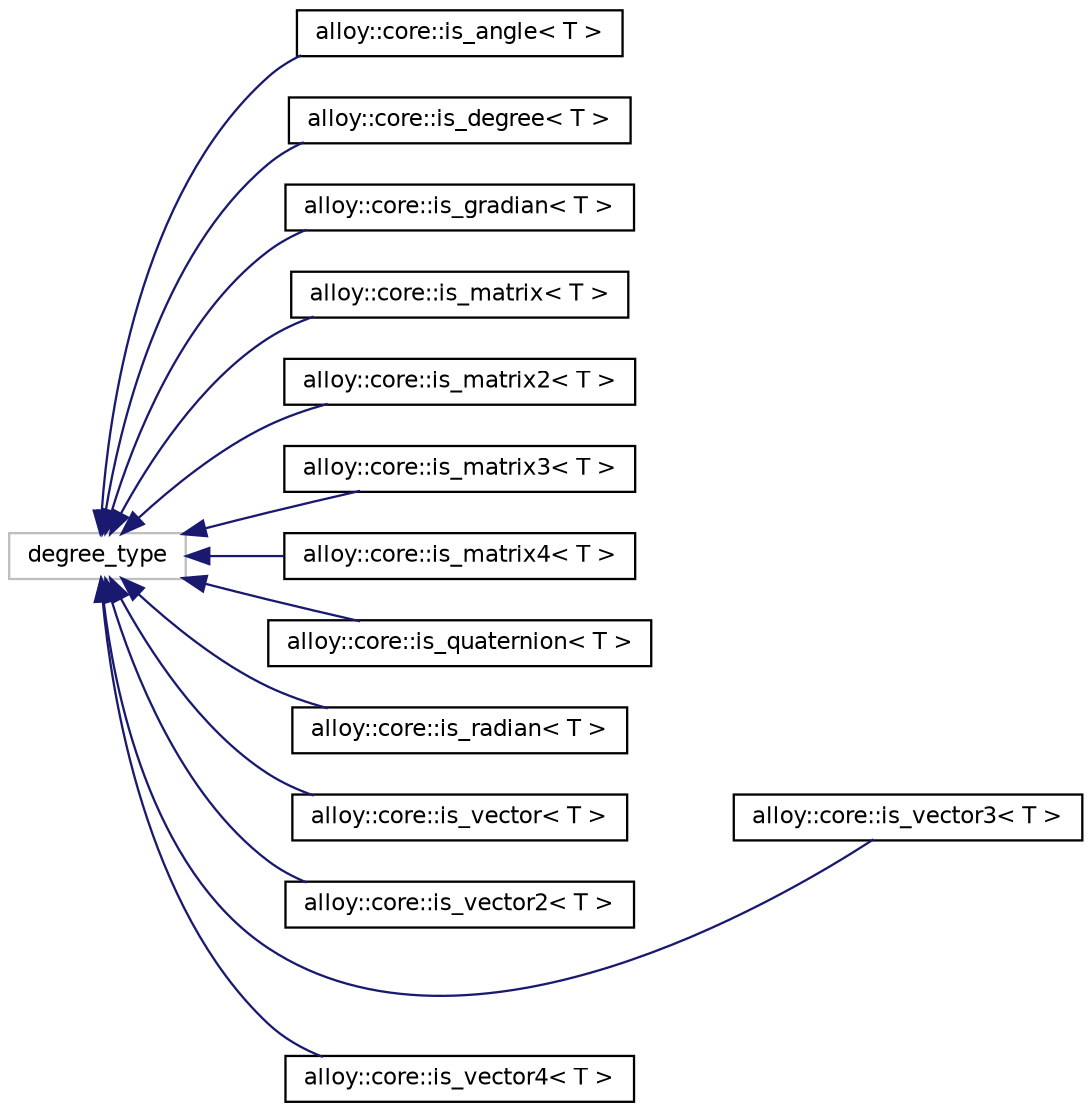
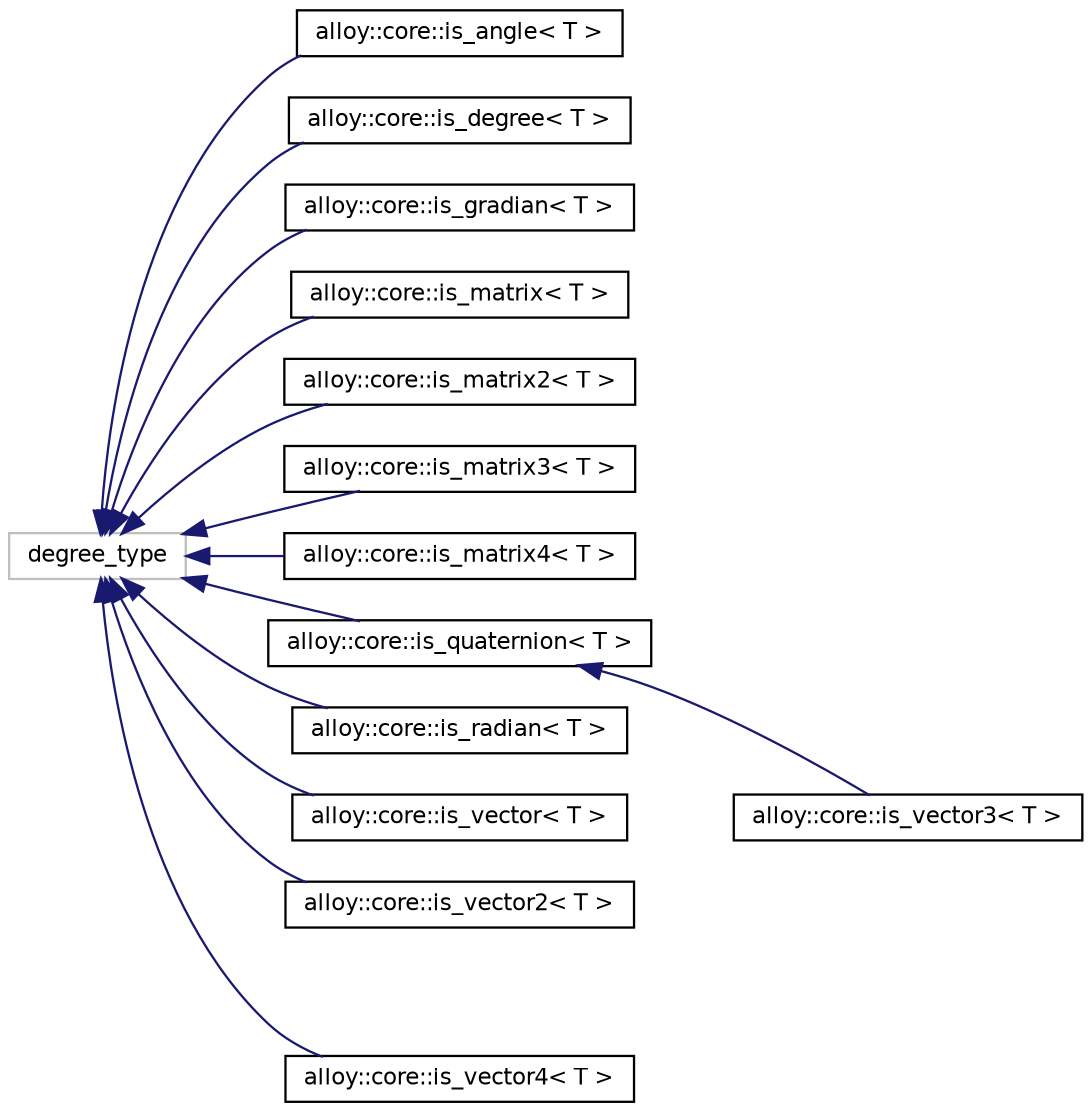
  digraph {
    rankdir=LR
    node [color=black fillcolor=white fontname=Helvetica fontsize=10 shape=record style=filled]
    edge [color=midnightblue dir=back fontname=Helvetica fontsize=10 labelfontname=Helvetica labelfontsize=10 style=solid]
    n1 [color=grey75 height=0.2 label=degree_type width=0.4]
    n2 [height=0.2 label="alloy::core::is_angle\< T \>" width=0.4]
    n3 [height=0.2 label="alloy::core::is_degree\< T \>" width=0.4]
    n4 [height=0.2 label="alloy::core::is_gradian\< T \>" width=0.4]
    n5 [height=0.2 label="alloy::core::is_matrix\< T \>" width=0.4]
    n6 [height=0.2 label="alloy::core::is_matrix2\< T \>" width=0.4]
    n7 [height=0.2 label="alloy::core::is_matrix3\< T \>" width=0.4]
    n8 [height=0.2 label="alloy::core::is_matrix4\< T \>" width=0.4]
    n9 [height=0.2 label="alloy::core::is_quaternion\< T \>" width=0.4]
    n10 [height=0.2 label="alloy::core::is_radian\< T \>" width=0.4]
    n11 [height=0.2 label="alloy::core::is_vector\< T \>" width=0.4]
    n12 [height=0.2 label="alloy::core::is_vector2\< T \>" width=0.4]
    n13 [height=0.2 label="alloy::core::is_vector3\< T \>" width=0.4]
    n14 [height=0.2 label="alloy::core::is_vector4\< T \>" width=0.4]
    n1 -> n2
    n1 -> n3
    n1 -> n4
    n1 -> n5
    n1 -> n6
    n1 -> n7
    n1 -> n8
    n1 -> n9
    n1 -> n10
    n1 -> n11
    n1 -> n12
-   n1 -> n13
+   n9 -> n13
    n1 -> n14
  }
